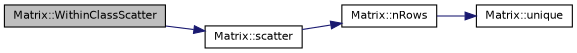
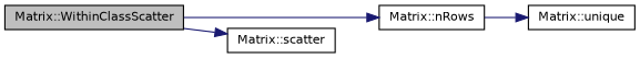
  digraph {
    rankdir=LR
    node [color=black fontname=Helvetica fontsize=10 shape=record]
    edge [color=midnightblue fontname=Helvetica fontsize=10 labelfontname=Helvetica labelfontsize=10 style=solid]
    n1 [fillcolor=grey75 fontcolor=black height=0.2 label="Matrix::WithinClassScatter" style=filled width=0.4]
    n2 [height=0.2 label="Matrix::nRows" width=0.4]
    n3 [height=0.2 label="Matrix::scatter" width=0.4]
    n4 [height=0.2 label="Matrix::unique" width=0.4]
-   n3 -> n2
+   n1 -> n2
    n1 -> n3
    n2 -> n4
  }
